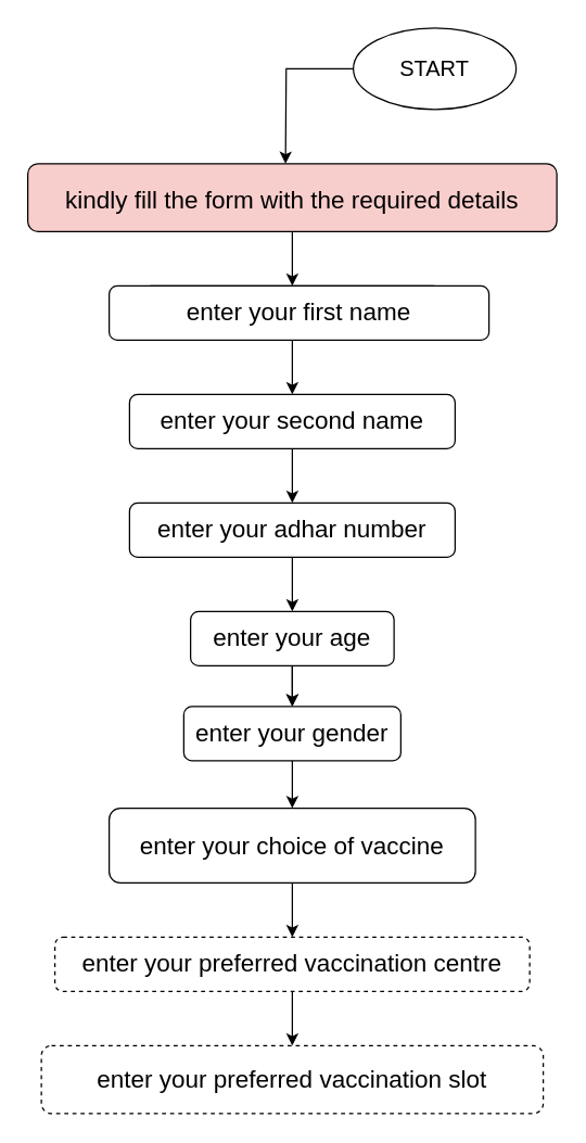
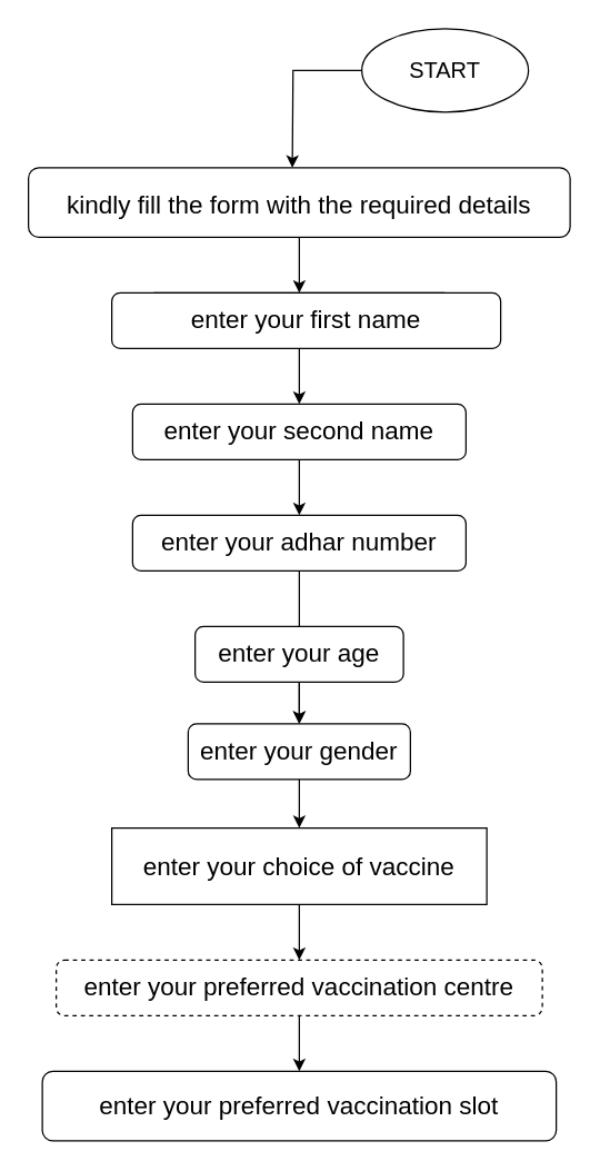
  <mxCell id="0" />
  <mxCell id="1" parent="0" />
  <mxCell id="2" style="edgeStyle=orthogonalEdgeStyle;rounded=0;orthogonalLoop=1;jettySize=auto;html=1;fontSize=24;" edge="1" parent="1" source="3"><mxGeometry relative="1" as="geometry"><mxPoint x="210" y="120" as="targetPoint" /></mxGeometry></mxCell>
  <mxCell id="3" value="&lt;font size=&quot;3&quot;&gt;START&lt;/font&gt;" style="ellipse;whiteSpace=wrap;html=1;" vertex="1" parent="1"><mxGeometry x="260" y="20" width="120" height="60" as="geometry" /></mxCell>
  <mxCell id="4" style="edgeStyle=orthogonalEdgeStyle;rounded=0;orthogonalLoop=1;jettySize=auto;html=1;fontSize=18;" edge="1" parent="1" source="5"><mxGeometry relative="1" as="geometry"><mxPoint x="215" y="210" as="targetPoint" /></mxGeometry></mxCell>
- <mxCell id="5" value="&lt;font style=&quot;font-size: 18px&quot;&gt;kindly fill the form with the required details&lt;/font&gt;" style="rounded=1;whiteSpace=wrap;html=1;fontSize=24;fillColor=#f8cecc;" vertex="1" parent="1"><mxGeometry x="20" y="120" width="390" height="50" as="geometry" /></mxCell>
+ <mxCell id="5" value="&lt;font style=&quot;font-size: 18px&quot;&gt;kindly fill the form with the required details&lt;/font&gt;" style="rounded=1;whiteSpace=wrap;html=1;fontSize=24;" vertex="1" parent="1"><mxGeometry x="20" y="120" width="390" height="50" as="geometry" /></mxCell>
  <mxCell id="6" style="edgeStyle=orthogonalEdgeStyle;rounded=0;orthogonalLoop=1;jettySize=auto;html=1;exitX=0.5;exitY=1;exitDx=0;exitDy=0;fontSize=18;" edge="1" parent="1" source="7"><mxGeometry relative="1" as="geometry"><mxPoint x="215" y="290" as="targetPoint" /></mxGeometry></mxCell>
  <mxCell id="7" value="enter your first name" style="rounded=1;whiteSpace=wrap;html=1;fontSize=18;" vertex="1" parent="1"><mxGeometry x="105" y="210" width="220" height="40" as="geometry" /></mxCell>
  <mxCell id="8" value="enter your first name" style="rounded=1;whiteSpace=wrap;html=1;fontSize=18;" vertex="1" parent="1"><mxGeometry x="80" y="210" width="280" height="40" as="geometry" /></mxCell>
  <mxCell id="9" style="edgeStyle=orthogonalEdgeStyle;rounded=0;orthogonalLoop=1;jettySize=auto;html=1;fontSize=18;" edge="1" parent="1" source="10"><mxGeometry relative="1" as="geometry"><mxPoint x="215" y="370" as="targetPoint" /></mxGeometry></mxCell>
  <mxCell id="10" value="enter your second name" style="rounded=1;whiteSpace=wrap;html=1;fontSize=18;" vertex="1" parent="1"><mxGeometry x="95" y="290" width="240" height="40" as="geometry" /></mxCell>
- <mxCell id="11" style="edgeStyle=orthogonalEdgeStyle;rounded=0;orthogonalLoop=1;jettySize=auto;html=1;fontSize=18;" edge="1" parent="1" source="12" target="15"><mxGeometry relative="1" as="geometry"><mxPoint x="215" y="450" as="targetPoint" /></mxGeometry></mxCell>
+ <mxCell id="11" style="edgeStyle=orthogonalEdgeStyle;rounded=0;orthogonalLoop=1;jettySize=auto;html=1;fontSize=18;endArrow=none;" edge="1" parent="1" source="12" target="15"><mxGeometry relative="1" as="geometry"><mxPoint x="215" y="450" as="targetPoint" /></mxGeometry></mxCell>
  <mxCell id="12" value="enter your adhar number" style="rounded=1;whiteSpace=wrap;html=1;fontSize=18;" vertex="1" parent="1"><mxGeometry x="95" y="370" width="240" height="40" as="geometry" /></mxCell>
  <mxCell id="13" style="edgeStyle=orthogonalEdgeStyle;rounded=0;orthogonalLoop=1;jettySize=auto;html=1;fontSize=18;" edge="1" parent="1" source="15"><mxGeometry relative="1" as="geometry"><mxPoint x="215" y="520" as="targetPoint" /></mxGeometry></mxCell>
  <mxCell id="14" style="edgeStyle=orthogonalEdgeStyle;rounded=0;orthogonalLoop=1;jettySize=auto;html=1;fontSize=18;" edge="1" parent="1" source="15"><mxGeometry relative="1" as="geometry"><mxPoint x="215" y="520" as="targetPoint" /></mxGeometry></mxCell>
  <mxCell id="15" value="enter your age" style="rounded=1;whiteSpace=wrap;html=1;fontSize=18;" vertex="1" parent="1"><mxGeometry x="140" y="450" width="150" height="40" as="geometry" /></mxCell>
  <mxCell id="16" style="edgeStyle=orthogonalEdgeStyle;rounded=0;orthogonalLoop=1;jettySize=auto;html=1;fontSize=18;" edge="1" parent="1" source="17" target="19"><mxGeometry relative="1" as="geometry"><mxPoint x="215" y="600" as="targetPoint" /></mxGeometry></mxCell>
  <mxCell id="17" value="&lt;span&gt;enter your gender&lt;/span&gt;" style="rounded=1;whiteSpace=wrap;html=1;fontSize=18;" vertex="1" parent="1"><mxGeometry x="135" y="520" width="160" height="40" as="geometry" /></mxCell>
  <mxCell id="18" style="edgeStyle=orthogonalEdgeStyle;rounded=0;orthogonalLoop=1;jettySize=auto;html=1;fontSize=18;" edge="1" parent="1" source="19" target="21"><mxGeometry relative="1" as="geometry"><mxPoint x="215" y="690" as="targetPoint" /></mxGeometry></mxCell>
- <mxCell id="19" value="enter your choice of vaccine" style="rounded=1;whiteSpace=wrap;html=1;fontSize=18;" vertex="1" parent="1"><mxGeometry x="80" y="595" width="270" height="55" as="geometry" /></mxCell>
+ <mxCell id="19" value="enter your choice of vaccine" style="whiteSpace=wrap;html=1;fontSize=18;rounded=0;" vertex="1" parent="1"><mxGeometry x="80" y="595" width="270" height="55" as="geometry" /></mxCell>
  <mxCell id="20" style="edgeStyle=orthogonalEdgeStyle;rounded=0;orthogonalLoop=1;jettySize=auto;html=1;fontSize=18;" edge="1" parent="1" source="21" target="22"><mxGeometry relative="1" as="geometry"><mxPoint x="215" y="770" as="targetPoint" /></mxGeometry></mxCell>
  <mxCell id="21" value="enter your preferred vaccination centre" style="rounded=1;whiteSpace=wrap;html=1;fontSize=18;dashed=1;" vertex="1" parent="1"><mxGeometry x="40" y="690" width="350" height="40" as="geometry" /></mxCell>
- <mxCell id="22" value="enter your preferred vaccination slot" style="rounded=1;whiteSpace=wrap;html=1;fontSize=18;dashed=1;" vertex="1" parent="1"><mxGeometry x="30" y="770" width="370" height="50" as="geometry" /></mxCell>
+ <mxCell id="22" value="enter your preferred vaccination slot" style="rounded=1;whiteSpace=wrap;html=1;fontSize=18;" vertex="1" parent="1"><mxGeometry x="30" y="770" width="370" height="50" as="geometry" /></mxCell>
